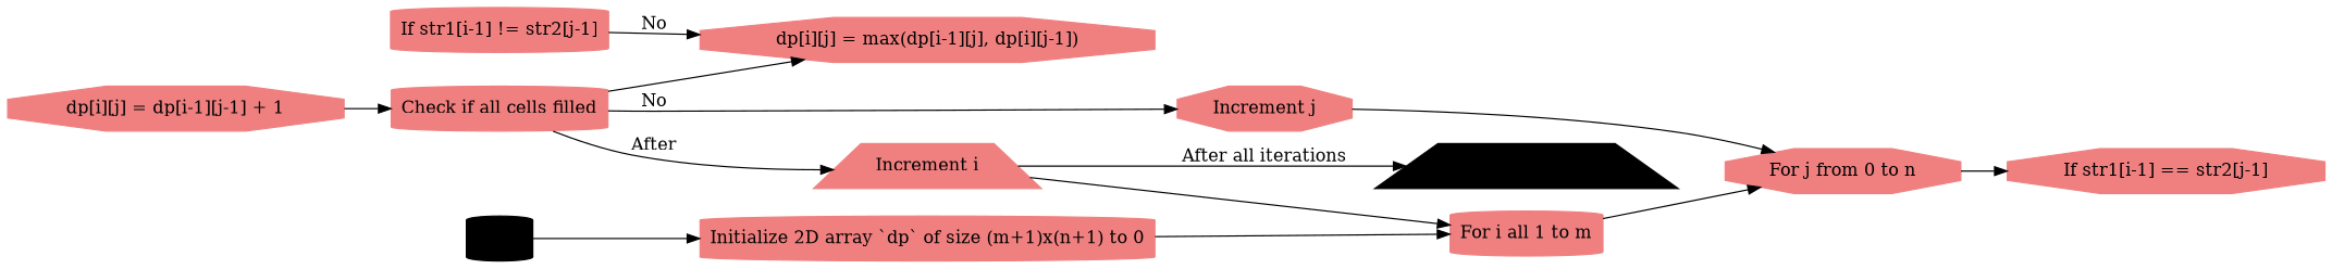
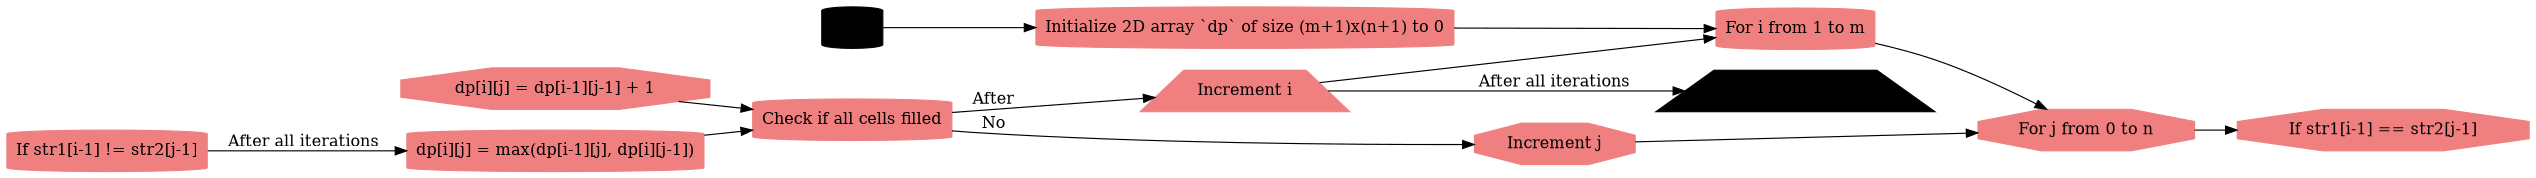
  digraph {
    rankdir=LR
    node [color=lightcoral shape=cylinder style=filled]
    Start [color=black width=.15]
    "Initialize 2D array `dp` of size (m+1)x(n+1) to 0"
-   "For i from 1 to m" [label="For i all 1 to m"]
+   "For i from 1 to m"
    n4 [label="For j from 0 to n" shape=octagon]
    "If str1[i-1] == str2[j-1]" [shape=octagon]
    "dp[i][j] = dp[i-1][j-1] + 1" [shape=octagon]
    "Check if all cells filled"
    "Increment j" [shape=octagon]
    "Increment i" [shape=trapezium]
    "If str1[i-1] != str2[j-1]"
-   "dp[i][j] = max(dp[i-1][j], dp[i][j-1])" [shape=octagon]
+   "dp[i][j] = max(dp[i-1][j], dp[i][j-1])"
    "Return dp[m][n]" [color=black shape=trapezium width=.15]
    Start -> "Initialize 2D array `dp` of size (m+1)x(n+1) to 0"
    "Initialize 2D array `dp` of size (m+1)x(n+1) to 0" -> "For i from 1 to m"
    "For i from 1 to m" -> n4
    n4 -> "If str1[i-1] == str2[j-1]"
    "dp[i][j] = dp[i-1][j-1] + 1" -> "Check if all cells filled"
    "Check if all cells filled" -> "Increment j" [label=No]
    "Check if all cells filled" -> "Increment i" [label=After]
    "Increment j" -> n4
    "Increment i" -> "For i from 1 to m"
    "Increment i" -> "Return dp[m][n]" [label="After all iterations"]
-   "If str1[i-1] != str2[j-1]" -> "dp[i][j] = max(dp[i-1][j], dp[i][j-1])" [label=No]
-   "Check if all cells filled" -> "dp[i][j] = max(dp[i-1][j], dp[i][j-1])"
+   "If str1[i-1] != str2[j-1]" -> "dp[i][j] = max(dp[i-1][j], dp[i][j-1])" [label="After all iterations"]
+   "dp[i][j] = max(dp[i-1][j], dp[i][j-1])" -> "Check if all cells filled"
  }
